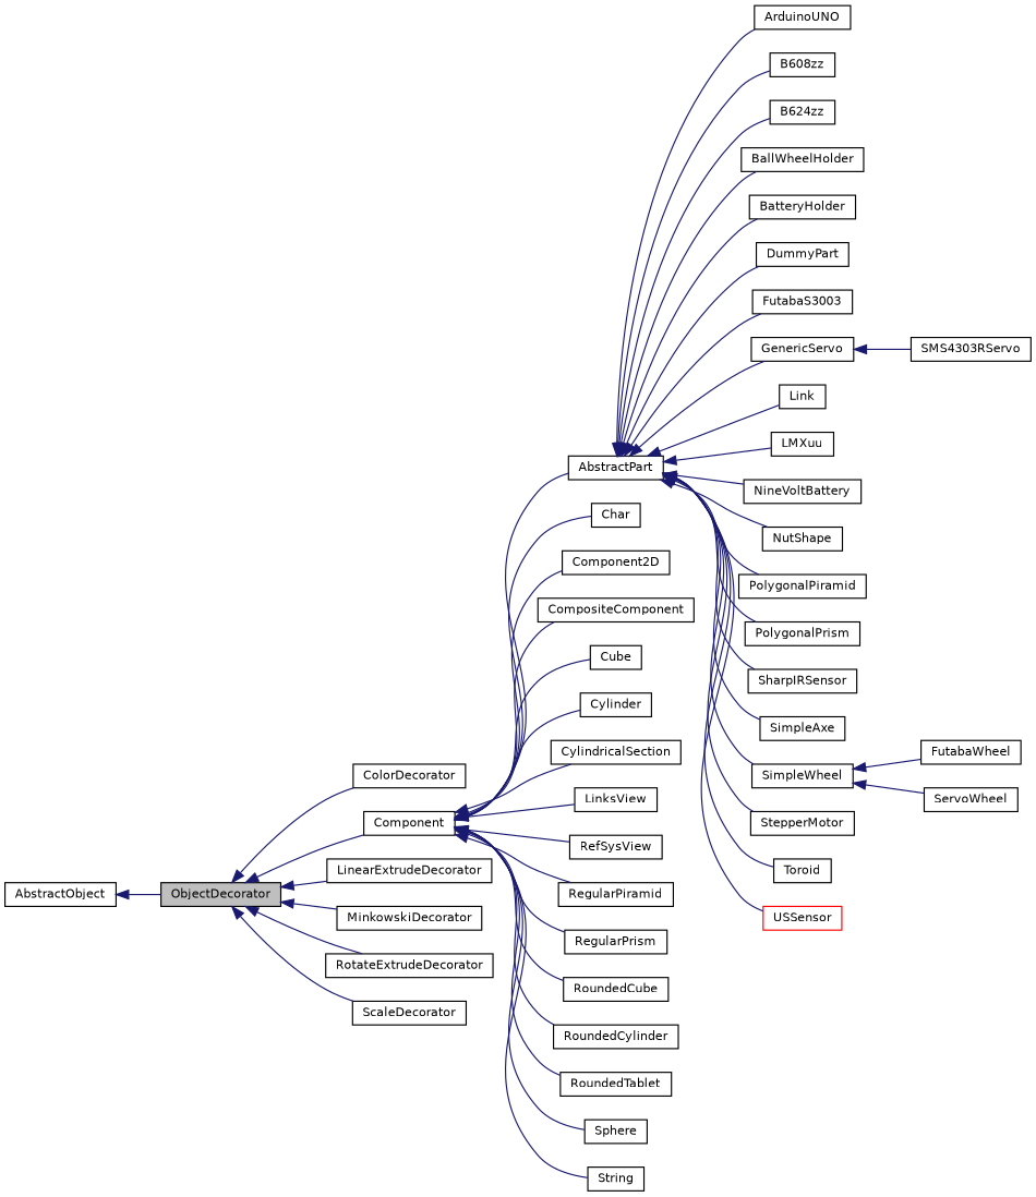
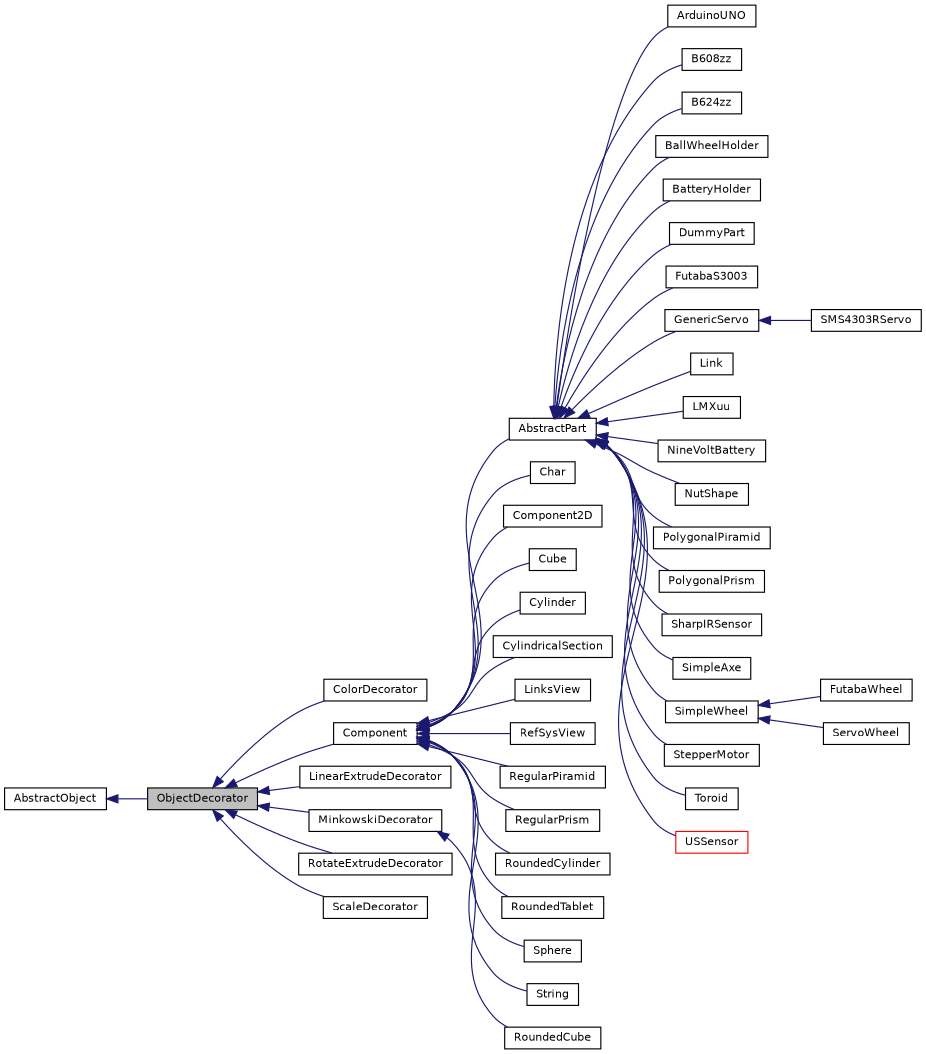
  digraph {
    rankdir=LR
    node [color=black fillcolor=white fontname=Helvetica fontsize=10 shape=record style=filled]
    edge [color=midnightblue dir=back fontname=Helvetica fontsize=10 labelfontname=Helvetica labelfontsize=10 style=solid]
    n1 [fillcolor=grey75 fontcolor=black height=0.2 label=ObjectDecorator width=0.4]
    n2 [height=0.2 label=ColorDecorator width=0.4]
    n3 [height=0.2 label=Component width=0.4]
    n4 [height=0.2 label=LinearExtrudeDecorator width=0.4]
    n5 [height=0.2 label=MinkowskiDecorator width=0.4]
    n6 [height=0.2 label=RotateExtrudeDecorator width=0.4]
    n7 [height=0.2 label=ScaleDecorator width=0.4]
    n8 [height=0.2 label=AbstractPart width=0.4]
    n9 [height=0.2 label=Char width=0.4]
    n10 [height=0.2 label=Component2D width=0.4]
-   n11 [height=0.2 label=CompositeComponent width=0.4]
    n12 [height=0.2 label=Cube width=0.4]
    n13 [height=0.2 label=Cylinder width=0.4]
    n14 [height=0.2 label=CylindricalSection width=0.4]
    n15 [height=0.2 label=LinksView width=0.4]
    n16 [height=0.2 label=RefSysView width=0.4]
    n17 [height=0.2 label=RegularPiramid width=0.4]
    n18 [height=0.2 label=RegularPrism width=0.4]
    n19 [height=0.2 label=RoundedCube width=0.4]
    n20 [height=0.2 label=RoundedCylinder width=0.4]
    n21 [height=0.2 label=RoundedTablet width=0.4]
    n22 [height=0.2 label=Sphere width=0.4]
    n23 [height=0.2 label=String width=0.4]
    n24 [height=0.2 label=AbstractObject width=0.4]
    n25 [height=0.2 label=ArduinoUNO width=0.4]
    n26 [height=0.2 label=B608zz width=0.4]
    n27 [height=0.2 label=B624zz width=0.4]
    n28 [height=0.2 label=BallWheelHolder width=0.4]
    n29 [height=0.2 label=BatteryHolder width=0.4]
    n30 [height=0.2 label=DummyPart width=0.4]
    n31 [height=0.2 label=FutabaS3003 width=0.4]
    n32 [height=0.2 label=GenericServo width=0.4]
    n33 [height=0.2 label=Link width=0.4]
    n34 [height=0.2 label=LMXuu width=0.4]
    n35 [height=0.2 label=NineVoltBattery width=0.4]
    n36 [height=0.2 label=NutShape width=0.4]
    n37 [height=0.2 label=PolygonalPiramid width=0.4]
    n38 [height=0.2 label=PolygonalPrism width=0.4]
    n39 [height=0.2 label=SharpIRSensor width=0.4]
    n40 [height=0.2 label=SimpleAxe width=0.4]
    n41 [height=0.2 label=SimpleWheel width=0.4]
    n42 [height=0.2 label=StepperMotor width=0.4]
    n43 [height=0.2 label=Toroid width=0.4]
    n44 [color=red height=0.2 label=USSensor width=0.4]
    n45 [height=0.2 label=SMS4303RServo width=0.4]
    n46 [height=0.2 label=FutabaWheel width=0.4]
    n47 [height=0.2 label=ServoWheel width=0.4]
    n1 -> n2
    n1 -> n3
    n1 -> n4
    n1 -> n5
    n1 -> n6
    n1 -> n7
    n3 -> n8
    n3 -> n9
    n3 -> n10
-   n3 -> n11
    n3 -> n12
    n3 -> n13
    n3 -> n14
    n3 -> n15
    n3 -> n16
    n3 -> n17
    n3 -> n18
-   n3 -> n19
+   n5 -> n19
    n3 -> n20
    n3 -> n21
    n3 -> n22
    n3 -> n23
    n8 -> n25
    n8 -> n26
    n8 -> n27
    n8 -> n28
    n8 -> n29
    n8 -> n30
    n8 -> n31
    n8 -> n32
    n8 -> n33
    n8 -> n34
    n8 -> n35
    n8 -> n36
    n8 -> n37
    n8 -> n38
    n8 -> n39
    n8 -> n40
    n8 -> n41
    n8 -> n42
    n8 -> n43
    n8 -> n44
    n24 -> n1
    n32 -> n45
    n41 -> n46
    n41 -> n47
  }
